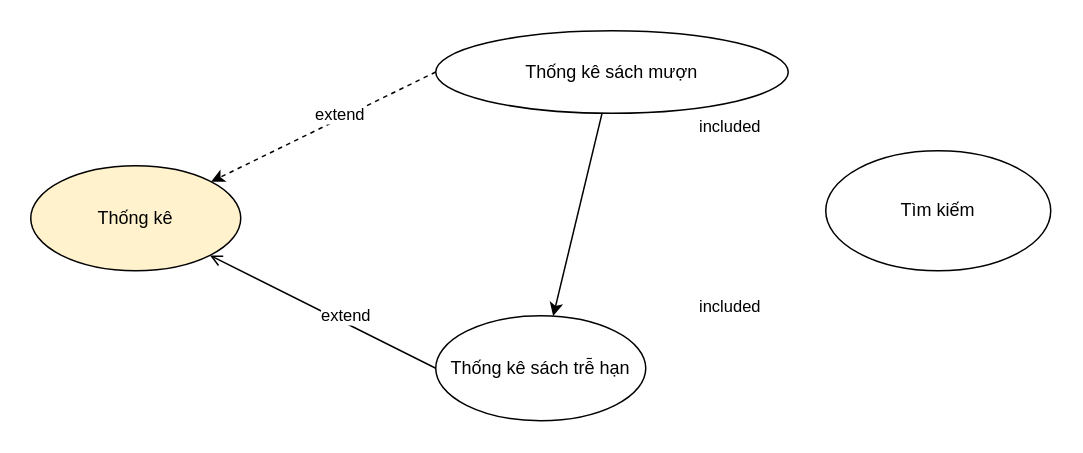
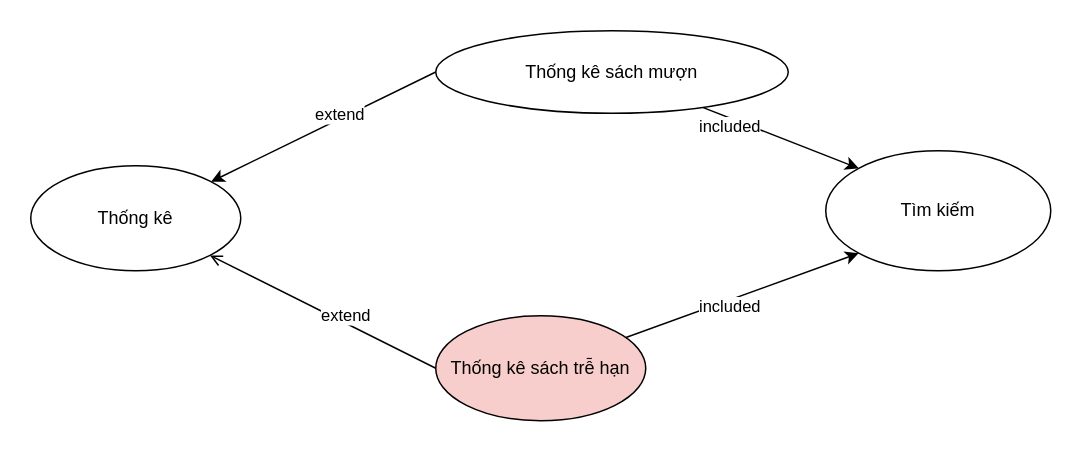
  <mxCell id="0" />
  <mxCell id="1" parent="0" />
- <mxCell id="2" style="rounded=0;orthogonalLoop=1;jettySize=auto;html=1;exitX=0;exitY=0.5;exitDx=0;exitDy=0;dashed=1;" edge="1" parent="1" source="7" target="5"><mxGeometry relative="1" as="geometry" /></mxCell>
+ <mxCell id="2" style="rounded=0;orthogonalLoop=1;jettySize=auto;html=1;exitX=0;exitY=0.5;exitDx=0;exitDy=0;" edge="1" parent="1" source="7" target="5"><mxGeometry relative="1" as="geometry" /></mxCell>
  <mxCell id="3" value="extend" style="edgeLabel;html=1;align=center;verticalAlign=middle;resizable=0;points=[];" vertex="1" connectable="0" parent="2"><mxGeometry x="-0.163" y="-3" relative="1" as="geometry"><mxPoint as="offset" /></mxGeometry></mxCell>
  <mxCell id="4" style="rounded=0;orthogonalLoop=1;jettySize=auto;html=1;exitX=0;exitY=0.5;exitDx=0;exitDy=0;endArrow=open;" edge="1" parent="1" source="9" target="5"><mxGeometry relative="1" as="geometry" /></mxCell>
- <mxCell id="5" value="Thống kê" style="ellipse;whiteSpace=wrap;html=1;fillColor=#fff2cc;" vertex="1" parent="1"><mxGeometry x="20" y="110" width="140" height="70" as="geometry" /></mxCell>
- <mxCell id="6" style="rounded=0;orthogonalLoop=1;jettySize=auto;html=1;" edge="1" parent="1" source="7" target="9"><mxGeometry relative="1" as="geometry" /></mxCell>
+ <mxCell id="5" value="Thống kê" style="ellipse;whiteSpace=wrap;html=1;" vertex="1" parent="1"><mxGeometry x="20" y="110" width="140" height="70" as="geometry" /></mxCell>
+ <mxCell id="6" style="rounded=0;orthogonalLoop=1;jettySize=auto;html=1;entryX=0;entryY=0;entryDx=0;entryDy=0;" edge="1" parent="1" source="7" target="12"><mxGeometry relative="1" as="geometry" /></mxCell>
  <mxCell id="7" value="Thống kê sách mượn" style="ellipse;whiteSpace=wrap;html=1;" vertex="1" parent="1"><mxGeometry x="290" y="20" width="235" height="55" as="geometry" /></mxCell>
- <mxCell id="9" value="Thống kê sách trễ hạn" style="ellipse;whiteSpace=wrap;html=1;" vertex="1" parent="1"><mxGeometry x="290" y="210" width="140" height="70" as="geometry" /></mxCell>
+ <mxCell id="8" style="rounded=0;orthogonalLoop=1;jettySize=auto;html=1;entryX=0;entryY=1;entryDx=0;entryDy=0;" edge="1" parent="1" source="9" target="12"><mxGeometry relative="1" as="geometry" /></mxCell>
+ <mxCell id="9" value="Thống kê sách trễ hạn" style="ellipse;whiteSpace=wrap;html=1;fillColor=#f8cecc;" vertex="1" parent="1"><mxGeometry x="290" y="210" width="140" height="70" as="geometry" /></mxCell>
  <mxCell id="10" value="included" style="edgeLabel;html=1;align=center;verticalAlign=middle;resizable=0;points=[];" vertex="1" connectable="0" parent="1"><mxGeometry x="499.998" y="89.999" as="geometry"><mxPoint x="-14" y="-6" as="offset" /></mxGeometry></mxCell>
  <mxCell id="11" value="extend" style="edgeLabel;html=1;align=center;verticalAlign=middle;resizable=0;points=[];" vertex="1" connectable="0" parent="1"><mxGeometry x="229.998" y="209.999" as="geometry" /></mxCell>
  <mxCell id="12" value="Tìm kiếm" style="ellipse;whiteSpace=wrap;html=1;" vertex="1" parent="1"><mxGeometry x="550" y="100" width="150" height="80" as="geometry" /></mxCell>
  <mxCell id="13" value="included" style="edgeLabel;html=1;align=center;verticalAlign=middle;resizable=0;points=[];" vertex="1" connectable="0" parent="1"><mxGeometry x="499.998" y="209.999" as="geometry"><mxPoint x="-14" y="-6" as="offset" /></mxGeometry></mxCell>
